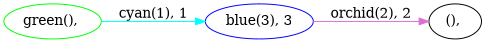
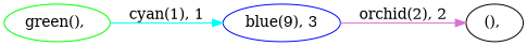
  digraph {
    rankdir=LR
-   n1 [a=4 b=3 color=blue label="blue(3), 3"]
+   n1 [a=4 b=3 color=blue label="blue(9), 3"]
    n2 [label="(), "]
    n3 [a=3 color=green label="green(), "]
    n1 -> n2 [a=5 b=2 color=orchid label="orchid(2), 2"]
    n3 -> n1 [b=1 color=cyan label="cyan(1), 1"]
  }
